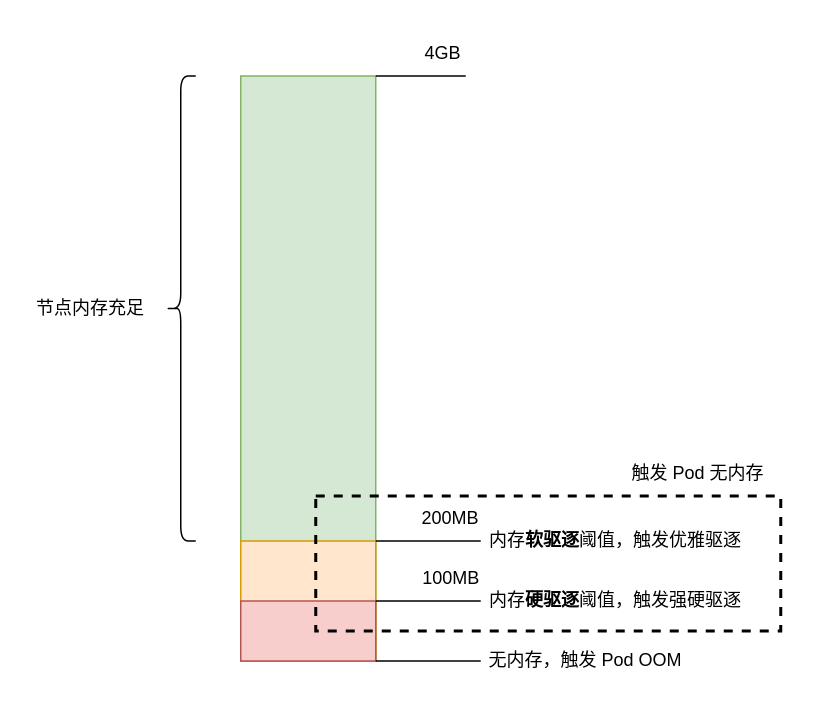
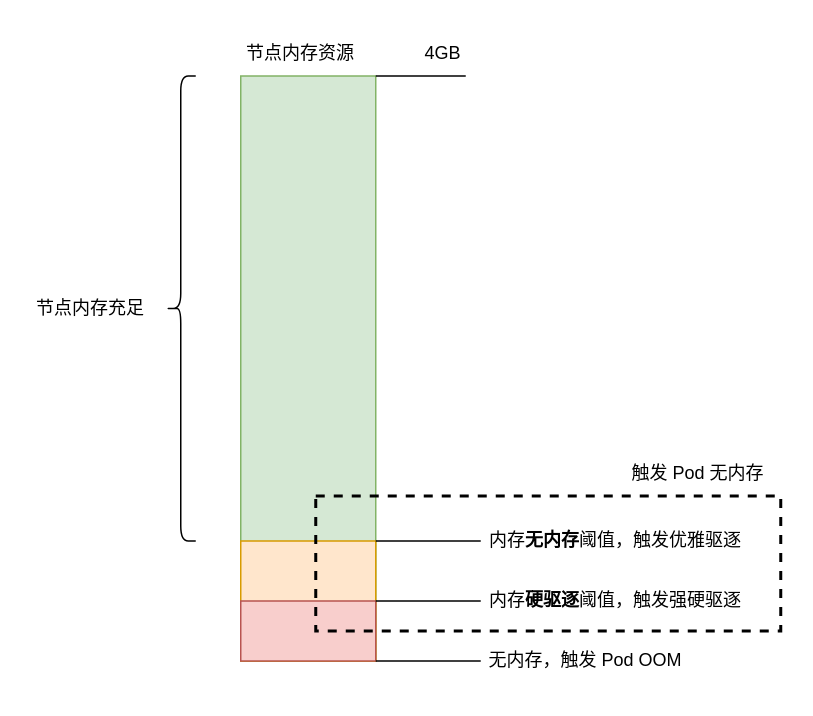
  <mxCell id="0" />
  <mxCell id="1" parent="0" />
  <mxCell id="2" value="" style="rounded=0;whiteSpace=wrap;html=1;fillColor=#d5e8d4;strokeColor=#82b366;" vertex="1" parent="1"><mxGeometry x="160" y="50" width="90" height="390" as="geometry" /></mxCell>
+ <mxCell id="3" value="节点内存资源" style="text;html=1;strokeColor=none;fillColor=none;align=center;verticalAlign=middle;whiteSpace=wrap;rounded=0;" vertex="1" parent="1"><mxGeometry x="160" y="20" width="80" height="30" as="geometry" /></mxCell>
  <mxCell id="4" value="" style="rounded=0;whiteSpace=wrap;html=1;fillColor=#ffe6cc;strokeColor=#d79b00;" vertex="1" parent="1"><mxGeometry x="160" y="360" width="90" height="80" as="geometry" /></mxCell>
  <mxCell id="5" value="" style="rounded=0;whiteSpace=wrap;html=1;fillColor=#f8cecc;strokeColor=#b85450;" vertex="1" parent="1"><mxGeometry x="160" y="400" width="90" height="40" as="geometry" /></mxCell>
  <mxCell id="6" value="" style="endArrow=none;html=1;rounded=0;exitX=1;exitY=0;exitDx=0;exitDy=0;" edge="1" parent="1" source="2"><mxGeometry width="50" height="50" relative="1" as="geometry"><mxPoint x="370" y="120" as="sourcePoint" /><mxPoint x="310" y="50" as="targetPoint" /></mxGeometry></mxCell>
  <mxCell id="7" value="" style="endArrow=none;html=1;rounded=0;exitX=1;exitY=0;exitDx=0;exitDy=0;entryX=0;entryY=0.5;entryDx=0;entryDy=0;" edge="1" parent="1" target="10"><mxGeometry width="50" height="50" relative="1" as="geometry"><mxPoint x="250" y="360" as="sourcePoint" /><mxPoint x="310" y="360" as="targetPoint" /></mxGeometry></mxCell>
  <mxCell id="8" value="" style="endArrow=none;html=1;rounded=0;exitX=1;exitY=0;exitDx=0;exitDy=0;entryX=0;entryY=0.5;entryDx=0;entryDy=0;" edge="1" parent="1" target="11"><mxGeometry width="50" height="50" relative="1" as="geometry"><mxPoint x="250" y="400" as="sourcePoint" /><mxPoint x="310" y="400" as="targetPoint" /></mxGeometry></mxCell>
  <mxCell id="9" value="" style="endArrow=none;html=1;rounded=0;exitX=1;exitY=1;exitDx=0;exitDy=0;entryX=0;entryY=0.5;entryDx=0;entryDy=0;" edge="1" parent="1" source="5" target="12"><mxGeometry width="50" height="50" relative="1" as="geometry"><mxPoint x="260" y="450" as="sourcePoint" /><mxPoint x="310" y="440" as="targetPoint" /></mxGeometry></mxCell>
- <mxCell id="10" value="内存&lt;b&gt;软驱逐&lt;/b&gt;阈值，触发优雅驱逐" style="text;html=1;strokeColor=none;fillColor=none;align=center;verticalAlign=middle;whiteSpace=wrap;rounded=0;" vertex="1" parent="1"><mxGeometry x="320" y="345" width="180" height="30" as="geometry" /></mxCell>
+ <mxCell id="10" value="内存&lt;b&gt;无内存&lt;/b&gt;阈值，触发优雅驱逐" style="text;html=1;strokeColor=none;fillColor=none;align=center;verticalAlign=middle;whiteSpace=wrap;rounded=0;" vertex="1" parent="1"><mxGeometry x="320" y="345" width="180" height="30" as="geometry" /></mxCell>
  <mxCell id="11" value="内存&lt;b&gt;硬驱逐&lt;/b&gt;阈值，触发强硬驱逐" style="text;html=1;strokeColor=none;fillColor=none;align=center;verticalAlign=middle;whiteSpace=wrap;rounded=0;" vertex="1" parent="1"><mxGeometry x="320" y="385" width="180" height="30" as="geometry" /></mxCell>
  <mxCell id="12" value="无内存，触发 Pod OOM" style="text;html=1;strokeColor=none;fillColor=none;align=center;verticalAlign=middle;whiteSpace=wrap;rounded=0;" vertex="1" parent="1"><mxGeometry x="320" y="425" width="140" height="30" as="geometry" /></mxCell>
  <mxCell id="13" value="4GB" style="text;html=1;strokeColor=none;fillColor=none;align=center;verticalAlign=middle;whiteSpace=wrap;rounded=0;" vertex="1" parent="1"><mxGeometry x="280" y="20" width="30" height="30" as="geometry" /></mxCell>
- <mxCell id="14" value="200MB" style="text;html=1;strokeColor=none;fillColor=none;align=center;verticalAlign=middle;whiteSpace=wrap;rounded=0;" vertex="1" parent="1"><mxGeometry x="280" y="330" width="40" height="30" as="geometry" /></mxCell>
- <mxCell id="15" value="100MB" style="text;html=1;strokeColor=none;fillColor=none;align=center;verticalAlign=middle;whiteSpace=wrap;rounded=0;" vertex="1" parent="1"><mxGeometry x="283" y="370" width="35" height="30" as="geometry" /></mxCell>
  <mxCell id="16" value="" style="shape=curlyBracket;whiteSpace=wrap;html=1;rounded=1;" vertex="1" parent="1"><mxGeometry x="110" y="50" width="20" height="310" as="geometry" /></mxCell>
  <mxCell id="17" value="节点内存充足" style="text;html=1;strokeColor=none;fillColor=none;align=center;verticalAlign=middle;whiteSpace=wrap;rounded=0;" vertex="1" parent="1"><mxGeometry x="20" y="190" width="80" height="30" as="geometry" /></mxCell>
  <mxCell id="18" value="" style="rounded=0;whiteSpace=wrap;html=1;fillColor=none;dashed=1;strokeWidth=2;" vertex="1" parent="1"><mxGeometry x="210" y="330" width="310" height="90" as="geometry" /></mxCell>
  <mxCell id="19" value="触发 Pod 无内存" style="text;html=1;strokeColor=none;fillColor=none;align=center;verticalAlign=middle;whiteSpace=wrap;rounded=0;dashed=1;" vertex="1" parent="1"><mxGeometry x="410" y="300" width="110" height="30" as="geometry" /></mxCell>
